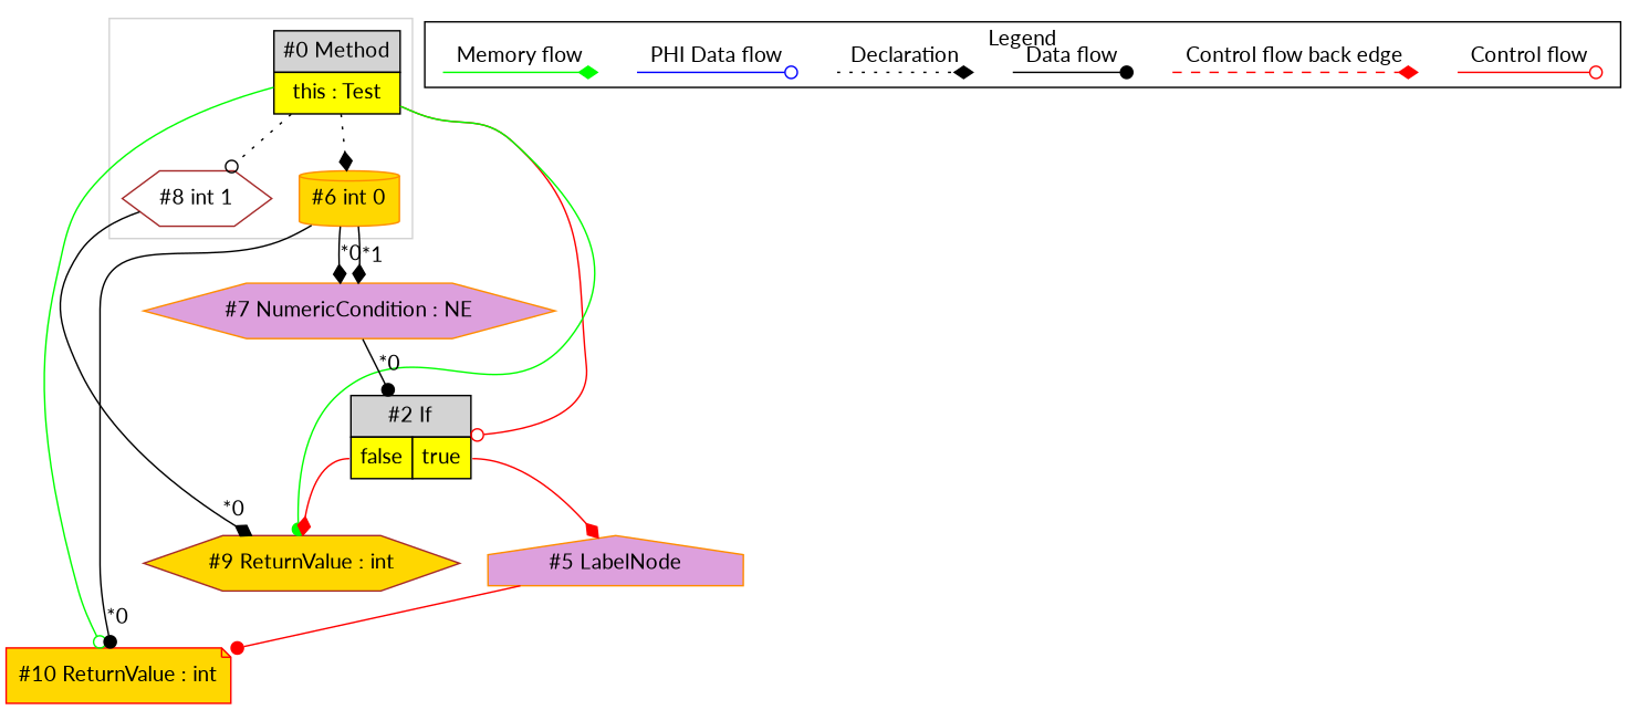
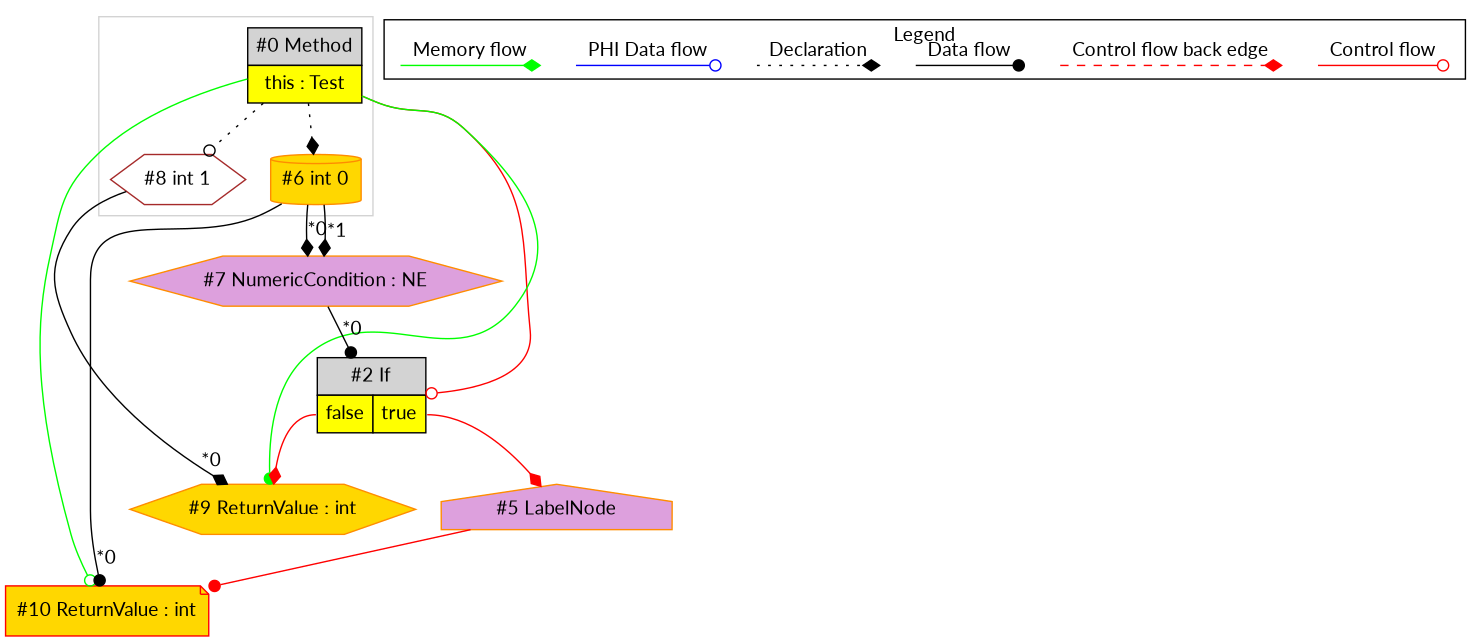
  digraph {
    fontname=Lato
    ordering=in
    node [fontname=Lato shape=point style=invis]
    edge [arrowhead=diamond fontname=Lato labeldistance=2]
    n1 [fillcolor=lightgrey label=<<table border="0" cellborder="1" cellspacing="0" cellpadding="5"><tr><td colspan="1">#0 Method</td></tr><tr><td port="prj1" bgcolor="yellow">this : Test</td></tr></table>> margin=0 shape=none style=filled]
    n2 [color=darkorange fillcolor=gold label="#6 int 0" shape=cylinder style=filled]
    n3 [color=brown fillcolor=white label="#8 int 1" shape=hexagon style=filled]
    c0
    c1
    c2
    c3
    d0
    d1
    d2
    d3
    d4
    d5
    d6
    d7
    n16 [color=red fillcolor=gold label="#10 ReturnValue : int" shape=note style=filled]
    n17 [fillcolor=lightgrey label=<<table border="0" cellborder="1" cellspacing="0" cellpadding="5"><tr><td colspan="2">#2 If</td></tr><tr><td port="prj3" bgcolor="yellow">false</td><td port="prj4" bgcolor="yellow">true</td></tr></table>> margin=0 shape=none style=filled]
-   n18 [color=brown fillcolor=gold label="#9 ReturnValue : int" shape=hexagon style=filled]
+   n18 [color=darkorange fillcolor=gold label="#9 ReturnValue : int" shape=hexagon style=filled]
    n19 [color=darkorange fillcolor=plum label="#7 NumericCondition : NE" shape=hexagon style=filled]
    n20 [color=darkorange fillcolor=plum label="#5 LabelNode" shape=house style=filled]
    subgraph cluster_1 {
      color=lightgray
      n1
      n2
      n3
    }
    subgraph cluster_2 {
      label=Legend
      subgraph sub_3 {
        label=Legend
        rank=same
        c0
        c1
        c2
        c3
        d0
        d1
        d2
        d3
        d4
        d5
        d6
        d7
      }
    }
    n1 -> n2 [style=dotted labeldistance=""]
    n1 -> n3 [arrowhead=odot style=dotted labeldistance=""]
    n1 -> n16 [arrowhead=odot color=green constraint=false]
    n1 -> n17 [arrowhead=odot color=red fontcolor=red]
    n1 -> n18 [arrowhead=dot color=green constraint=false]
    n2 -> n16 [arrowhead=dot headlabel="*0"]
    n2 -> n19 [headlabel="*0"]
    n2 -> n19 [headlabel="*1"]
    n3 -> n18 [headlabel="*0"]
    c0 -> c1 [arrowhead=odot color=red label="Control flow" style=solid labeldistance=""]
    c2 -> c3 [color=red label="Control flow back edge" style=dashed labeldistance=""]
    d0 -> d1 [arrowhead=dot label="Data flow" labeldistance=""]
    d2 -> d3 [label=Declaration style=dotted labeldistance=""]
    d4 -> d5 [arrowhead=odot color=blue label="PHI Data flow" labeldistance=""]
    d6 -> d7 [color=green label="Memory flow" labeldistance=""]
    n17 -> n18 [color=red fontcolor=red tailport=prj3]
    n17 -> n20 [color=red fontcolor=red tailport=prj4]
    n19 -> n17 [arrowhead=dot headlabel="*0"]
    n20 -> n16 [arrowhead=dot color=red fontcolor=red]
  }
